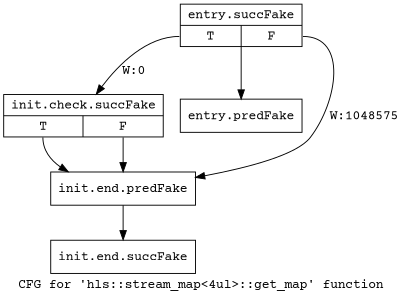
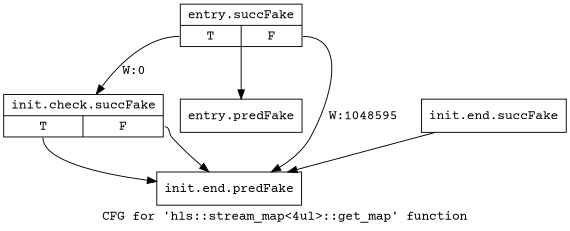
  digraph {
    fontname="Courier Prime"
    label="CFG for 'hls::stream_map\<4ul\>::get_map' function"
    node [filename="/tools/Xilinx/Vitis_HLS/2022.1/include/hls_stream_thread_unsafe.h" fontname="Courier Prime" linenumber=254 shape=record]
    edge [filename="/tools/Xilinx/Vitis_HLS/2022.1/include/hls_stream_thread_unsafe.h" fontname="Courier Prime"]
    n1 [label="{entry.predFake}"]
    n2 [label="{entry.succFake|{<s0>T|<s1>F}}"]
    n3 [label="{init.check.succFake|{<s0>T|<s1>F}}"]
    n4 [label="{init.end.predFake}" linenumber=256]
    n5 [label="{init.end.succFake}" linenumber=256]
    n2 -> n1 [execusionnum=412]
    n2 -> n3 [execusionnum=0 label="W:0" tailport=s0]
-   n2 -> n4 [label="W:1048575" tailport=s1 filename=""]
+   n2 -> n4 [label="W:1048595" tailport=s1 filename=""]
    n3 -> n4 [execusionnum=0 tailport=s0]
    n3 -> n4 [tailport=s1 filename=""]
-   n4 -> n5 [execusionnum=1048574]
+   n5 -> n4 [execusionnum=1048574]
  }
